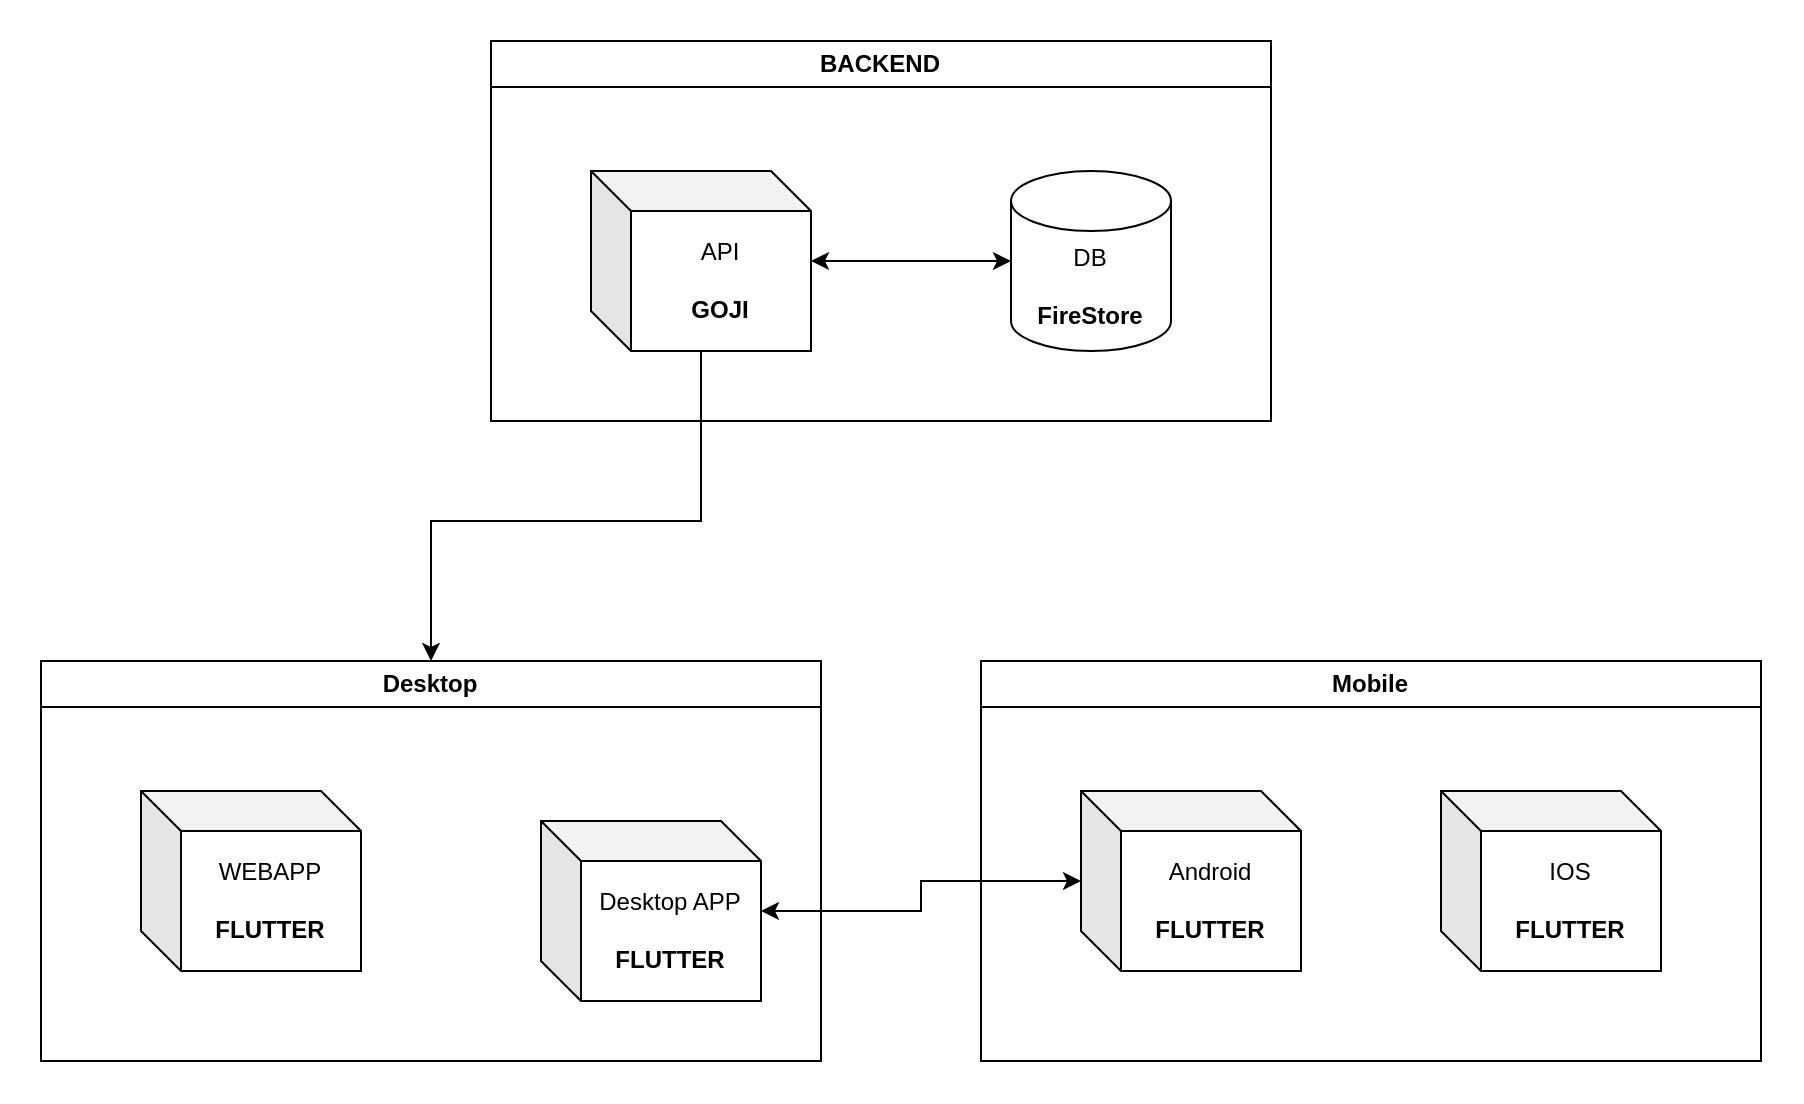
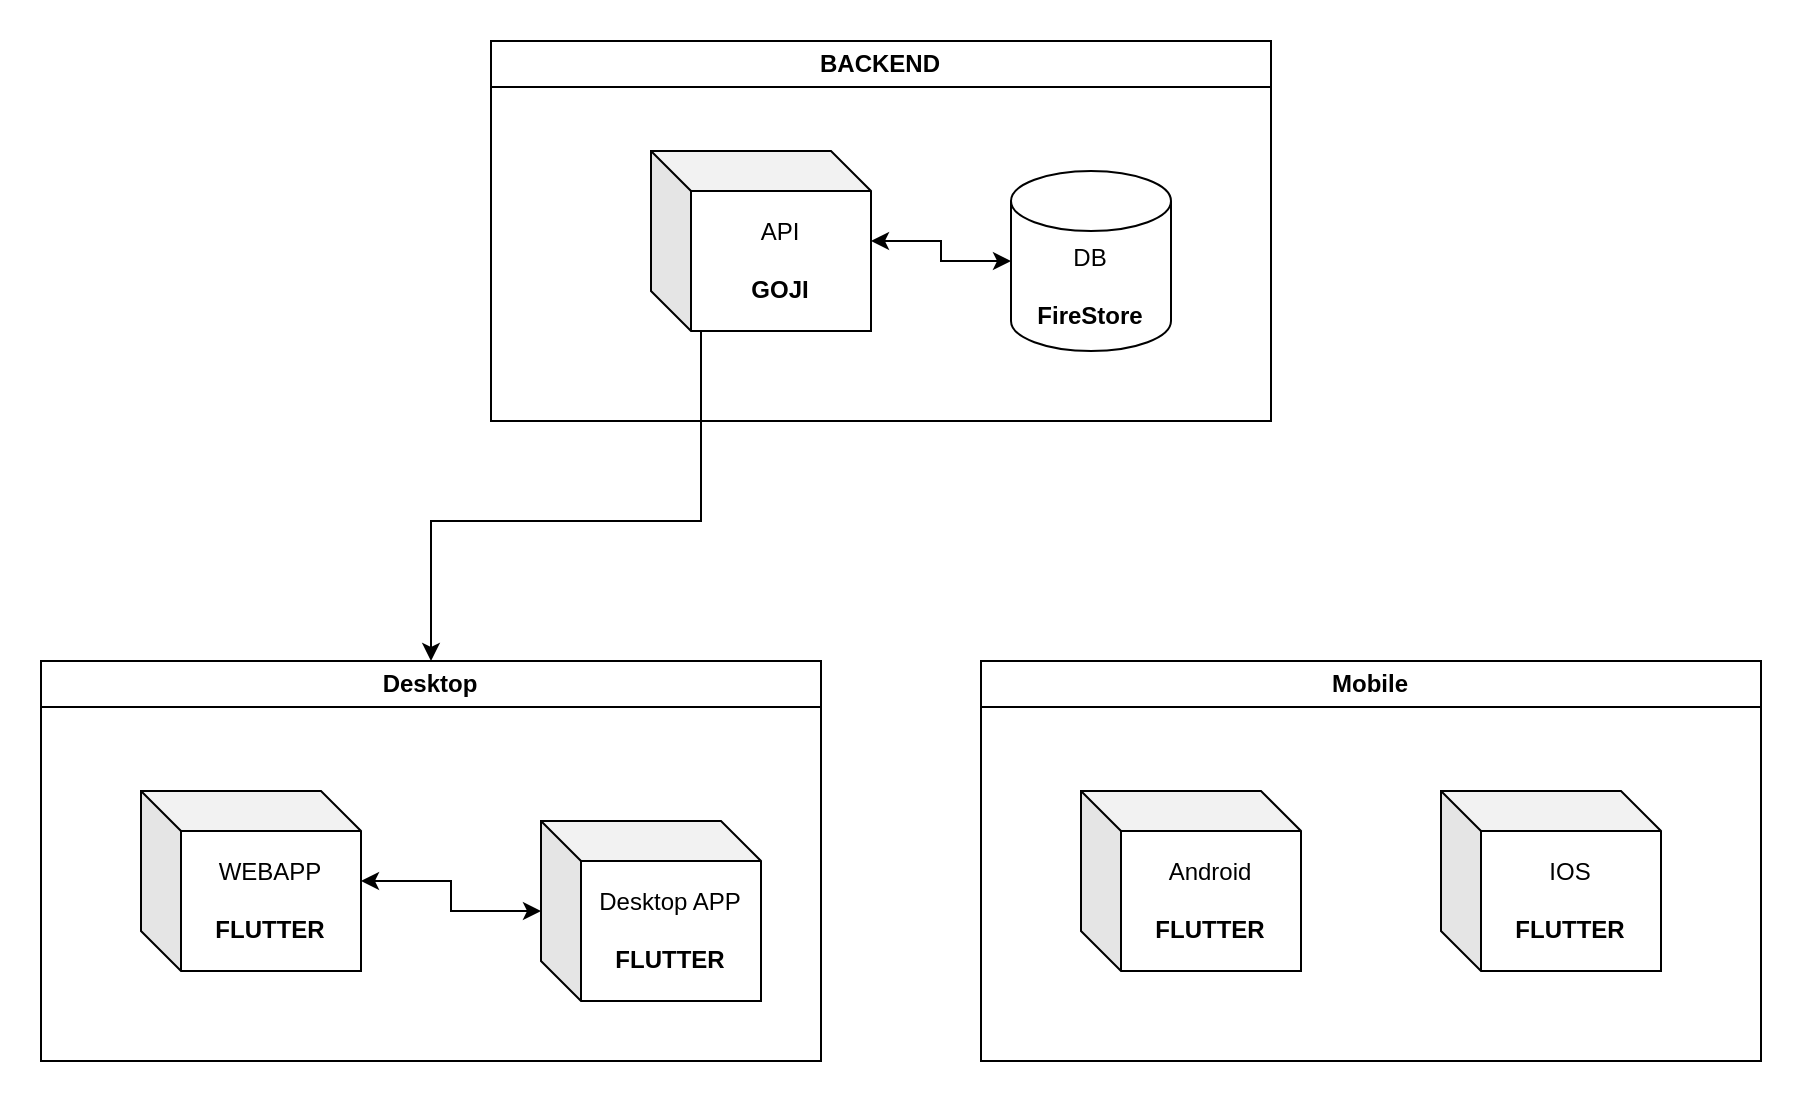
  <mxCell id="0" />
  <mxCell id="1" parent="0" />
  <mxCell id="2" value="BACKEND" style="swimlane;whiteSpace=wrap;html=1;" parent="1" vertex="1"><mxGeometry x="245" y="20" width="390" height="190" as="geometry"><mxRectangle x="160" y="50" width="100" height="30" as="alternateBounds" /></mxGeometry></mxCell>
- <mxCell id="3" value="API&lt;div&gt;&lt;br&gt;&lt;/div&gt;&lt;div&gt;&lt;b&gt;GOJI&lt;/b&gt;&lt;/div&gt;" style="shape=cube;whiteSpace=wrap;html=1;boundedLbl=1;backgroundOutline=1;darkOpacity=0.05;darkOpacity2=0.1;" parent="2" vertex="1"><mxGeometry x="50" y="65" width="110" height="90" as="geometry" /></mxCell>
+ <mxCell id="3" value="API&lt;div&gt;&lt;br&gt;&lt;/div&gt;&lt;div&gt;&lt;b&gt;GOJI&lt;/b&gt;&lt;/div&gt;" style="shape=cube;whiteSpace=wrap;html=1;boundedLbl=1;backgroundOutline=1;darkOpacity=0.05;darkOpacity2=0.1;" parent="2" vertex="1"><mxGeometry x="80" y="55" width="110" height="90" as="geometry" /></mxCell>
  <mxCell id="4" value="" style="edgeStyle=orthogonalEdgeStyle;rounded=0;orthogonalLoop=1;jettySize=auto;html=1;startArrow=classic;startFill=1;" parent="2" source="5" target="3" edge="1"><mxGeometry relative="1" as="geometry" /></mxCell>
  <mxCell id="5" value="DB&lt;div&gt;&lt;br&gt;&lt;/div&gt;&lt;div&gt;&lt;b&gt;FireStore&lt;/b&gt;&lt;/div&gt;" style="shape=cylinder3;whiteSpace=wrap;html=1;boundedLbl=1;backgroundOutline=1;size=15;" parent="2" vertex="1"><mxGeometry x="260" y="65" width="80" height="90" as="geometry" /></mxCell>
  <mxCell id="6" value="Desktop" style="swimlane;whiteSpace=wrap;html=1;" parent="1" vertex="1"><mxGeometry x="20" y="330" width="390" height="200" as="geometry"><mxRectangle x="160" y="50" width="100" height="30" as="alternateBounds" /></mxGeometry></mxCell>
  <mxCell id="7" value="WEBAPP&lt;div&gt;&lt;br&gt;&lt;/div&gt;&lt;div&gt;&lt;b&gt;FLUTTER&lt;/b&gt;&lt;/div&gt;" style="shape=cube;whiteSpace=wrap;html=1;boundedLbl=1;backgroundOutline=1;darkOpacity=0.05;darkOpacity2=0.1;" parent="6" vertex="1"><mxGeometry x="50" y="65" width="110" height="90" as="geometry" /></mxCell>
- <mxCell id="8" value="" style="edgeStyle=orthogonalEdgeStyle;rounded=0;orthogonalLoop=1;jettySize=auto;html=1;startArrow=classic;startFill=1;" parent="6" source="9" target="11" edge="1"><mxGeometry relative="1" as="geometry" /></mxCell>
+ <mxCell id="8" value="" style="edgeStyle=orthogonalEdgeStyle;rounded=0;orthogonalLoop=1;jettySize=auto;html=1;startArrow=classic;startFill=1;" parent="6" source="9" target="7" edge="1"><mxGeometry relative="1" as="geometry" /></mxCell>
  <mxCell id="9" value="Desktop APP&lt;div&gt;&lt;br&gt;&lt;/div&gt;&lt;div&gt;&lt;b&gt;FLUTTER&lt;/b&gt;&lt;/div&gt;" style="shape=cube;whiteSpace=wrap;html=1;boundedLbl=1;backgroundOutline=1;darkOpacity=0.05;darkOpacity2=0.1;" parent="6" vertex="1"><mxGeometry x="250" y="80" width="110" height="90" as="geometry" /></mxCell>
  <mxCell id="10" value="Mobile" style="swimlane;whiteSpace=wrap;html=1;startSize=23;" parent="1" vertex="1"><mxGeometry x="490" y="330" width="390" height="200" as="geometry"><mxRectangle x="160" y="50" width="100" height="30" as="alternateBounds" /></mxGeometry></mxCell>
  <mxCell id="11" value="Android&lt;div&gt;&lt;br&gt;&lt;/div&gt;&lt;div&gt;&lt;b&gt;FLUTTER&lt;/b&gt;&lt;/div&gt;" style="shape=cube;whiteSpace=wrap;html=1;boundedLbl=1;backgroundOutline=1;darkOpacity=0.05;darkOpacity2=0.1;" parent="10" vertex="1"><mxGeometry x="50" y="65" width="110" height="90" as="geometry" /></mxCell>
  <mxCell id="12" value="&lt;div&gt;IOS&lt;/div&gt;&lt;div&gt;&lt;br&gt;&lt;/div&gt;&lt;div&gt;&lt;b&gt;FLUTTER&lt;/b&gt;&lt;/div&gt;" style="shape=cube;whiteSpace=wrap;html=1;boundedLbl=1;backgroundOutline=1;darkOpacity=0.05;darkOpacity2=0.1;" parent="10" vertex="1"><mxGeometry x="230" y="65" width="110" height="90" as="geometry" /></mxCell>
  <mxCell id="13" style="edgeStyle=orthogonalEdgeStyle;rounded=0;orthogonalLoop=1;jettySize=auto;html=1;entryX=0.5;entryY=0;entryDx=0;entryDy=0;" parent="1" source="3" target="6" edge="1"><mxGeometry relative="1" as="geometry"><Array as="points"><mxPoint x="350" y="260" /><mxPoint x="215" y="260" /></Array></mxGeometry></mxCell>
